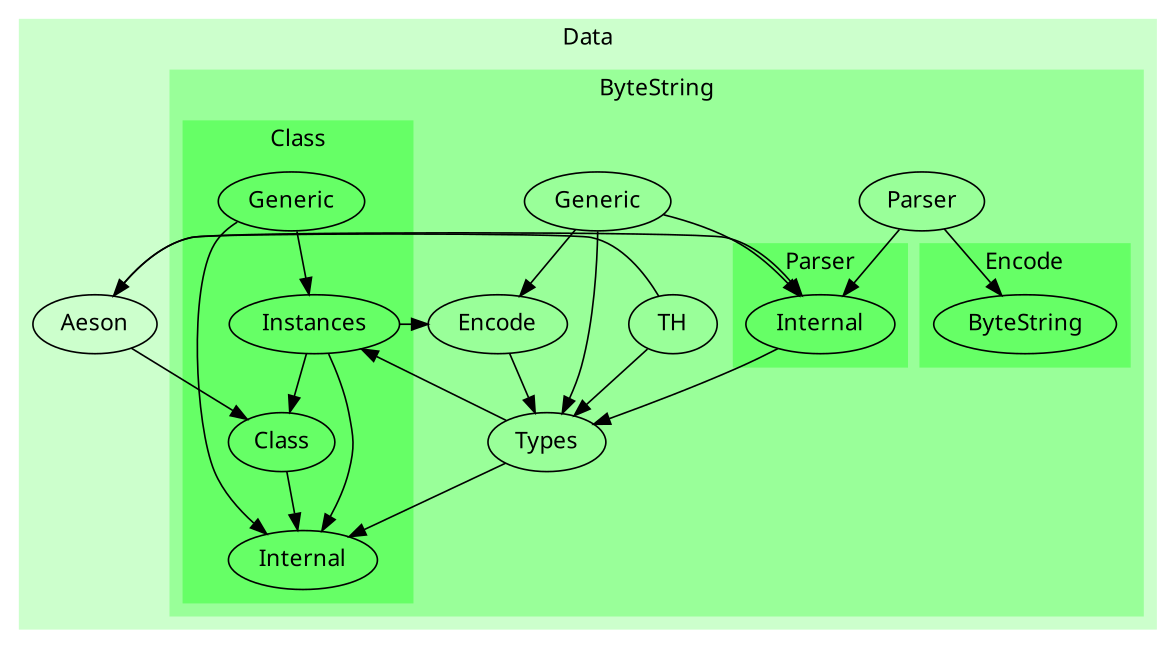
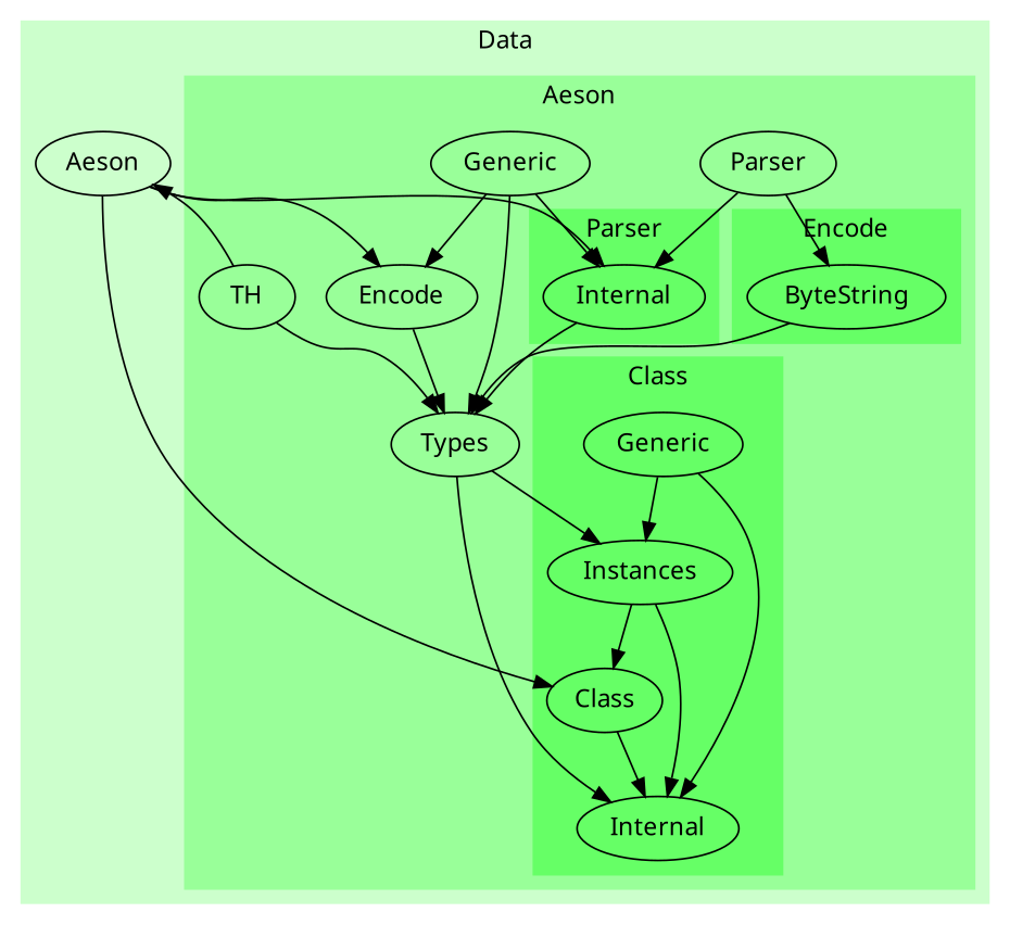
  digraph {
    fontname="Noto Sans"
    node [fontname="Noto Sans"]
    edge [fontname="Noto Sans"]
    n1 [label=ByteString]
    n2 [label=Internal]
    n3 [label=Generic]
    n4 [label=Internal]
    n5 [label=Class]
    n6 [label=Instances]
    n7 [label=Parser]
    n8 [label=Generic]
    n9 [label=Types]
    n10 [label=Encode]
    n11 [label=TH]
    n12 [label=Aeson]
    subgraph cluster_1 {
      color="#ccffcc"
      label=Data
      style=filled
      n12
      subgraph cluster_2 {
        color="#99ff99"
-       label=ByteString
+       label=Aeson
        style=filled
        n7
        n8
        n9
        n10
        n11
        subgraph cluster_3 {
          color="#66ff66"
          label=Encode
          style=filled
          n1
        }
        subgraph cluster_4 {
          color="#66ff66"
          label=Parser
          style=filled
          n2
        }
        subgraph cluster_5 {
          color="#66ff66"
          label=Class
          style=filled
          n3
          n4
          n5
          n6
        }
      }
    }
+   n1 -> n9
    n2 -> n9
    n3 -> n4
    n3 -> n6
    n5 -> n4
    n6 -> n4
    n6 -> n5
    n7 -> n1
    n7 -> n2
    n8 -> n2
    n8 -> n9
    n8 -> n10
    n9 -> n4
    n9 -> n6
    n10 -> n9
    n11 -> n9
    n11 -> n12
    n12 -> n2
    n12 -> n5
-   n6 -> n10
+   n12 -> n10
  }
